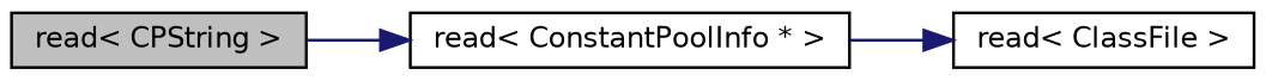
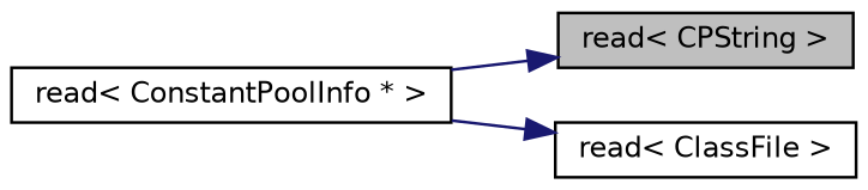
  digraph {
    rankdir=RL
    node [color=black fillcolor=white fontname=Helvetica fontsize=10 shape=record style=filled]
    edge [color=midnightblue dir=back fontname=Helvetica fontsize=10 labelfontname=Helvetica labelfontsize=10 style=solid]
    n1 [fillcolor=grey75 fontcolor=black height=0.2 label="read\< CPString \>" width=0.4]
    n2 [height=0.2 label="read\< ConstantPoolInfo * \>" width=0.4]
    n3 [height=0.2 label="read\< ClassFile \>" width=0.4]
-   n2 -> n1
+   n1 -> n2
    n3 -> n2
  }
